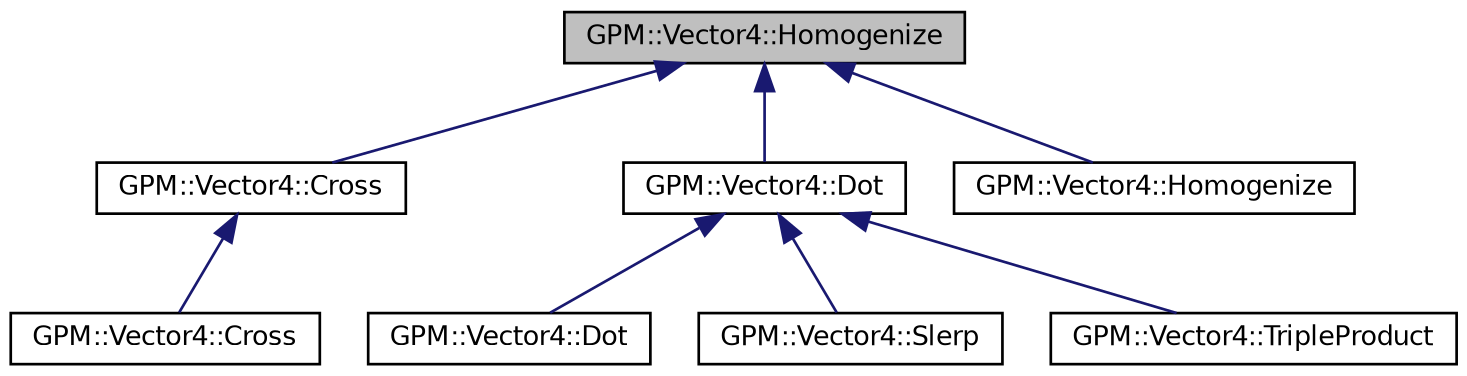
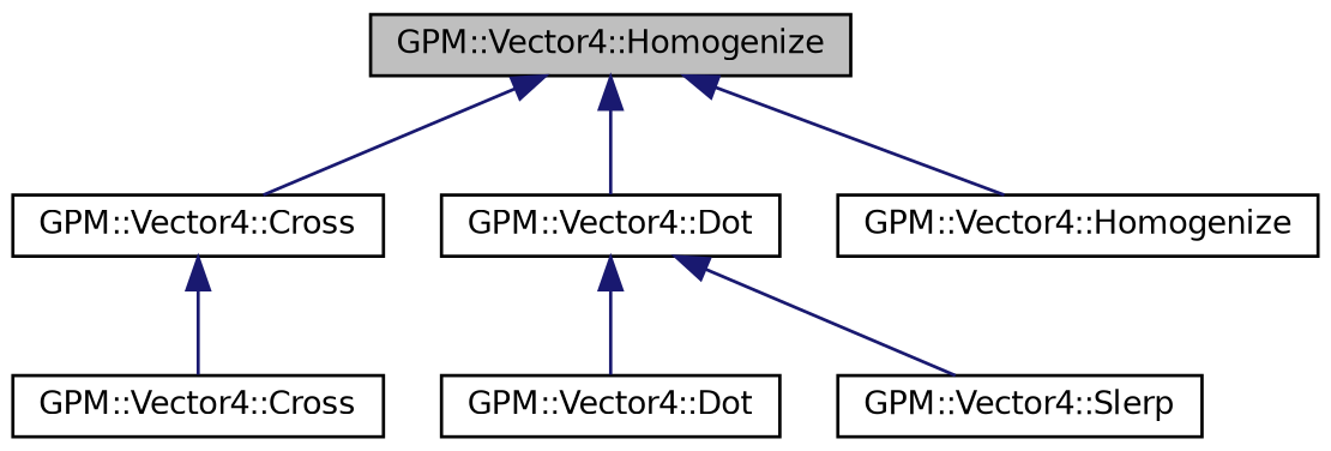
  digraph {
    rankdir=TB
    node [color=black fillcolor=white fontname=Helvetica fontsize=10 shape=record style=filled]
    edge [color=midnightblue dir=back fontname=Helvetica fontsize=10 labelfontname=Helvetica labelfontsize=10 style=solid]
    n1 [fillcolor=grey75 fontcolor=black height=0.2 label="GPM::Vector4::Homogenize" width=0.4]
    n2 [height=0.2 label="GPM::Vector4::Cross" width=0.4]
    n3 [height=0.2 label="GPM::Vector4::Dot" width=0.4]
    n4 [height=0.2 label="GPM::Vector4::Homogenize" width=0.4]
    n5 [height=0.2 label="GPM::Vector4::Cross" width=0.4]
    n6 [height=0.2 label="GPM::Vector4::Dot" width=0.4]
    n7 [height=0.2 label="GPM::Vector4::Slerp" width=0.4]
-   n8 [height=0.2 label="GPM::Vector4::TripleProduct" width=0.4]
    n1 -> n2
    n1 -> n3
    n1 -> n4
    n2 -> n5
    n3 -> n6
    n3 -> n7
-   n3 -> n8
  }
